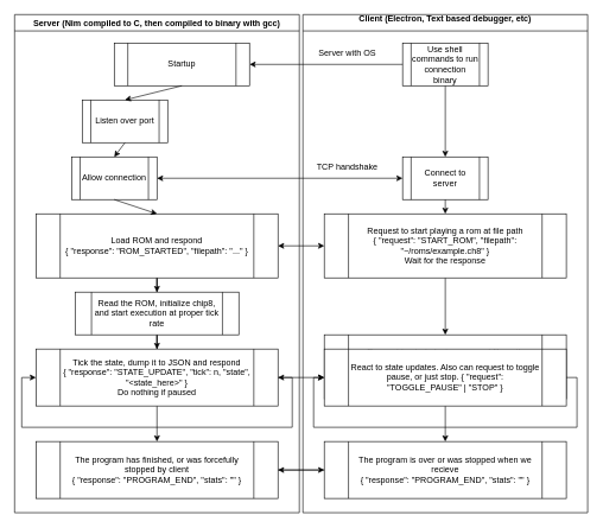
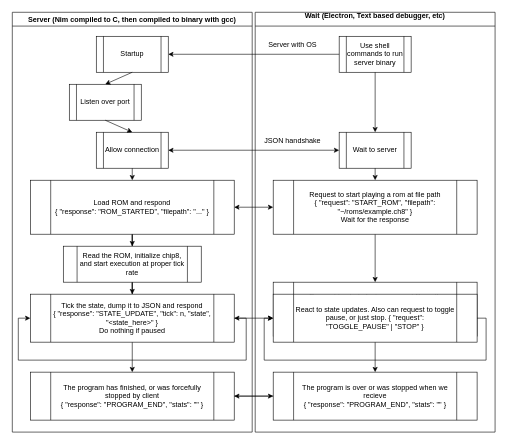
  <mxCell id="0" />
  <mxCell id="1" parent="0" />
  <mxCell id="2" value="Server (Nim compiled to C, then compiled to binary with gcc)" style="swimlane;" vertex="1" parent="1"><mxGeometry x="20" y="20" width="400" height="700" as="geometry" /></mxCell>
- <mxCell id="3" value="Startup" style="shape=process;whiteSpace=wrap;html=1;backgroundOutline=1;" vertex="1" parent="2"><mxGeometry x="140" y="40" width="190" height="60" as="geometry" /></mxCell>
+ <mxCell id="3" value="Startup" style="shape=process;whiteSpace=wrap;html=1;backgroundOutline=1;" vertex="1" parent="2"><mxGeometry x="140" y="40" width="120" height="60" as="geometry" /></mxCell>
  <mxCell id="4" value="Listen over port" style="shape=process;whiteSpace=wrap;html=1;backgroundOutline=1;" vertex="1" parent="2"><mxGeometry x="95" y="120" width="120" height="60" as="geometry" /></mxCell>
  <mxCell id="5" value="" style="endArrow=classic;html=1;exitX=0.5;exitY=1;exitDx=0;exitDy=0;entryX=0.5;entryY=0;entryDx=0;entryDy=0;" edge="1" parent="2" source="3" target="4"><mxGeometry width="50" height="50" relative="1" as="geometry"><mxPoint x="180" y="150" as="sourcePoint" /><mxPoint x="230" y="100" as="targetPoint" /></mxGeometry></mxCell>
- <mxCell id="6" value="Allow connection" style="shape=process;whiteSpace=wrap;html=1;backgroundOutline=1;" vertex="1" parent="2"><mxGeometry x="80" y="200" width="120" height="60" as="geometry" /></mxCell>
+ <mxCell id="6" value="Allow connection" style="shape=process;whiteSpace=wrap;html=1;backgroundOutline=1;" vertex="1" parent="2"><mxGeometry x="140" y="200" width="120" height="60" as="geometry" /></mxCell>
  <mxCell id="7" value="" style="endArrow=classic;html=1;entryX=0.5;entryY=0;entryDx=0;entryDy=0;exitX=0.5;exitY=1;exitDx=0;exitDy=0;" edge="1" parent="2" source="4" target="6"><mxGeometry width="50" height="50" relative="1" as="geometry"><mxPoint x="180" y="250" as="sourcePoint" /><mxPoint x="230" y="200" as="targetPoint" /></mxGeometry></mxCell>
  <mxCell id="8" value="" style="edgeStyle=orthogonalEdgeStyle;rounded=0;orthogonalLoop=1;jettySize=auto;html=1;" edge="1" parent="2" source="9" target="12"><mxGeometry relative="1" as="geometry" /></mxCell>
  <mxCell id="9" value="Load ROM and respond&lt;br&gt;{ &quot;response&quot;: &quot;ROM_STARTED&quot;, &quot;filepath&quot;: &quot;...&quot; }&lt;br&gt;" style="shape=process;whiteSpace=wrap;html=1;backgroundOutline=1;" vertex="1" parent="2"><mxGeometry x="30" y="280" width="340" height="90" as="geometry" /></mxCell>
  <mxCell id="10" value="" style="endArrow=classic;html=1;entryX=0.5;entryY=0;entryDx=0;entryDy=0;exitX=0.5;exitY=1;exitDx=0;exitDy=0;" edge="1" parent="2" source="6" target="9"><mxGeometry width="50" height="50" relative="1" as="geometry"><mxPoint x="70" y="270" as="sourcePoint" /><mxPoint x="120" y="220" as="targetPoint" /></mxGeometry></mxCell>
  <mxCell id="11" value="" style="edgeStyle=orthogonalEdgeStyle;rounded=0;orthogonalLoop=1;jettySize=auto;html=1;" edge="1" parent="2" source="12" target="14"><mxGeometry relative="1" as="geometry" /></mxCell>
  <mxCell id="12" value="Read the ROM, initialize chip8, and start execution at proper tick rate" style="shape=process;whiteSpace=wrap;html=1;backgroundOutline=1;" vertex="1" parent="2"><mxGeometry x="85" y="390" width="230" height="60" as="geometry" /></mxCell>
  <mxCell id="13" value="" style="edgeStyle=orthogonalEdgeStyle;rounded=0;orthogonalLoop=1;jettySize=auto;html=1;" edge="1" parent="2" source="14" target="16"><mxGeometry relative="1" as="geometry" /></mxCell>
  <mxCell id="14" value="Tick the state, dump it to JSON and respond&lt;br&gt;{ &quot;response&quot;: &quot;STATE_UPDATE&quot;, &quot;tick&quot;: n, &quot;state&quot;, &quot;&amp;lt;state_here&amp;gt;&quot; }&lt;br&gt;Do nothing if paused&lt;br&gt;" style="shape=process;whiteSpace=wrap;html=1;backgroundOutline=1;" vertex="1" parent="2"><mxGeometry x="30" y="470" width="340" height="80" as="geometry" /></mxCell>
  <mxCell id="15" style="edgeStyle=orthogonalEdgeStyle;rounded=0;orthogonalLoop=1;jettySize=auto;html=1;exitX=1;exitY=0.5;exitDx=0;exitDy=0;entryX=0;entryY=0.5;entryDx=0;entryDy=0;" edge="1" parent="2" source="14" target="14"><mxGeometry relative="1" as="geometry"><Array as="points"><mxPoint x="390" y="510" /><mxPoint x="390" y="580" /><mxPoint x="10" y="580" /><mxPoint x="10" y="510" /></Array></mxGeometry></mxCell>
  <mxCell id="16" value="The program has finished, or was forcefully stopped by client&lt;br&gt;{ &quot;response&quot;: &quot;PROGRAM_END&quot;, &quot;stats&quot;: &quot;&quot; }&lt;br&gt;" style="shape=process;whiteSpace=wrap;html=1;backgroundOutline=1;" vertex="1" parent="2"><mxGeometry x="30" y="600" width="340" height="80" as="geometry" /></mxCell>
- <mxCell id="17" value="Client (Electron, Text based debugger, etc)&#10;" style="swimlane;" vertex="1" parent="1"><mxGeometry x="425" y="20" width="400" height="700" as="geometry" /></mxCell>
- <mxCell id="18" value="Use shell commands to run connection binary" style="shape=process;whiteSpace=wrap;html=1;backgroundOutline=1;" vertex="1" parent="17"><mxGeometry x="140" y="40" width="120" height="60" as="geometry" /></mxCell>
- <mxCell id="19" value="Connect to server" style="shape=process;whiteSpace=wrap;html=1;backgroundOutline=1;" vertex="1" parent="17"><mxGeometry x="140" y="200" width="120" height="60" as="geometry" /></mxCell>
+ <mxCell id="17" value="Wait (Electron, Text based debugger, etc)&#10;" style="swimlane;" vertex="1" parent="1"><mxGeometry x="425" y="20" width="400" height="700" as="geometry" /></mxCell>
+ <mxCell id="18" value="Use shell commands to run server binary" style="shape=process;whiteSpace=wrap;html=1;backgroundOutline=1;" vertex="1" parent="17"><mxGeometry x="140" y="40" width="120" height="60" as="geometry" /></mxCell>
+ <mxCell id="19" value="Wait to server" style="shape=process;whiteSpace=wrap;html=1;backgroundOutline=1;" vertex="1" parent="17"><mxGeometry x="140" y="200" width="120" height="60" as="geometry" /></mxCell>
  <mxCell id="20" value="" style="endArrow=classic;html=1;entryX=0.5;entryY=0;entryDx=0;entryDy=0;exitX=0.5;exitY=1;exitDx=0;exitDy=0;" edge="1" parent="17" source="18" target="19"><mxGeometry width="50" height="50" relative="1" as="geometry"><mxPoint x="185" y="180" as="sourcePoint" /><mxPoint x="235" y="130" as="targetPoint" /></mxGeometry></mxCell>
  <mxCell id="21" value="Server with OS" style="text;html=1;strokeColor=none;fillColor=none;align=center;verticalAlign=middle;whiteSpace=wrap;rounded=0;" vertex="1" parent="17"><mxGeometry x="-35" y="40" width="195" height="30" as="geometry" /></mxCell>
- <mxCell id="22" value="TCP handshake" style="text;html=1;strokeColor=none;fillColor=none;align=center;verticalAlign=middle;whiteSpace=wrap;rounded=0;" vertex="1" parent="17"><mxGeometry x="-35" y="200" width="195" height="30" as="geometry" /></mxCell>
+ <mxCell id="22" value="JSON handshake" style="text;html=1;strokeColor=none;fillColor=none;align=center;verticalAlign=middle;whiteSpace=wrap;rounded=0;" vertex="1" parent="17"><mxGeometry x="-35" y="200" width="195" height="30" as="geometry" /></mxCell>
  <mxCell id="23" value="" style="edgeStyle=orthogonalEdgeStyle;rounded=0;orthogonalLoop=1;jettySize=auto;html=1;" edge="1" parent="17" source="24" target="25"><mxGeometry relative="1" as="geometry" /></mxCell>
  <mxCell id="24" value="Request to start playing a rom at file path&lt;br&gt;{ &quot;request&quot;: &quot;START_ROM&quot;, &quot;filepath&quot;: &quot;~/roms/example.ch8&quot; }&lt;br&gt;Wait for the response&lt;br&gt;" style="shape=process;whiteSpace=wrap;html=1;backgroundOutline=1;" vertex="1" parent="17"><mxGeometry x="30" y="280" width="340" height="90" as="geometry" /></mxCell>
  <mxCell id="25" value="Request to start playing a rom at file path&lt;br&gt;{ &quot;request&quot;: &quot;START_ROM&quot;, &quot;filepath&quot;: &quot;~/roms/example.ch8&quot; }&lt;br&gt;Wait for the response&lt;br&gt;" style="shape=process;whiteSpace=wrap;html=1;backgroundOutline=1;" vertex="1" parent="17"><mxGeometry x="30" y="450" width="340" height="90" as="geometry" /></mxCell>
  <mxCell id="26" value="" style="endArrow=classic;html=1;entryX=0.5;entryY=0;entryDx=0;entryDy=0;exitX=0.5;exitY=1;exitDx=0;exitDy=0;" edge="1" parent="17" source="19" target="24"><mxGeometry width="50" height="50" relative="1" as="geometry"><mxPoint x="175" y="500" as="sourcePoint" /><mxPoint x="225" y="450" as="targetPoint" /></mxGeometry></mxCell>
  <mxCell id="27" value="" style="edgeStyle=orthogonalEdgeStyle;rounded=0;orthogonalLoop=1;jettySize=auto;html=1;" edge="1" parent="17" source="28" target="30"><mxGeometry relative="1" as="geometry" /></mxCell>
  <mxCell id="28" value="React to state updates. Also can request to toggle pause, or just stop. { &quot;request&quot;: &quot;TOGGLE_PAUSE&quot; | &quot;STOP&quot; }" style="shape=process;whiteSpace=wrap;html=1;backgroundOutline=1;" vertex="1" parent="17"><mxGeometry x="30" y="470" width="340" height="80" as="geometry" /></mxCell>
  <mxCell id="29" style="edgeStyle=orthogonalEdgeStyle;rounded=0;orthogonalLoop=1;jettySize=auto;html=1;exitX=1;exitY=0.5;exitDx=0;exitDy=0;entryX=0;entryY=0.5;entryDx=0;entryDy=0;" edge="1" parent="17" source="28" target="28"><mxGeometry relative="1" as="geometry"><mxPoint x="15" y="510" as="targetPoint" /><Array as="points"><mxPoint x="385" y="510" /><mxPoint x="385" y="580" /><mxPoint x="15" y="580" /><mxPoint x="15" y="510" /></Array></mxGeometry></mxCell>
  <mxCell id="30" value="The program is over or was stopped when we recieve&lt;br&gt;{ &quot;response&quot;: &quot;PROGRAM_END&quot;, &quot;stats&quot;: &quot;&quot; }&lt;br&gt;" style="shape=process;whiteSpace=wrap;html=1;backgroundOutline=1;" vertex="1" parent="17"><mxGeometry x="30" y="600" width="340" height="80" as="geometry" /></mxCell>
  <mxCell id="31" value="" style="endArrow=none;startArrow=classic;html=1;entryX=0;entryY=0.5;entryDx=0;entryDy=0;exitX=1;exitY=0.5;exitDx=0;exitDy=0;" edge="1" parent="1" source="3" target="18"><mxGeometry width="50" height="50" relative="1" as="geometry"><mxPoint x="470" y="130" as="sourcePoint" /><mxPoint x="520" y="80" as="targetPoint" /></mxGeometry></mxCell>
  <mxCell id="32" value="" style="endArrow=classic;startArrow=classic;html=1;entryX=0;entryY=0.5;entryDx=0;entryDy=0;exitX=1;exitY=0.5;exitDx=0;exitDy=0;" edge="1" parent="1" source="6" target="19"><mxGeometry width="50" height="50" relative="1" as="geometry"><mxPoint x="480" y="310" as="sourcePoint" /><mxPoint x="530" y="260" as="targetPoint" /></mxGeometry></mxCell>
  <mxCell id="33" value="" style="endArrow=classic;startArrow=classic;html=1;entryX=0;entryY=0.5;entryDx=0;entryDy=0;exitX=1;exitY=0.5;exitDx=0;exitDy=0;" edge="1" parent="1" source="9" target="24"><mxGeometry width="50" height="50" relative="1" as="geometry"><mxPoint x="490" y="480" as="sourcePoint" /><mxPoint x="540" y="430" as="targetPoint" /></mxGeometry></mxCell>
  <mxCell id="34" value="" style="endArrow=classic;startArrow=classic;html=1;exitX=1;exitY=0.5;exitDx=0;exitDy=0;entryX=0;entryY=0.5;entryDx=0;entryDy=0;" edge="1" parent="1" source="14" target="28"><mxGeometry width="50" height="50" relative="1" as="geometry"><mxPoint x="470" y="640" as="sourcePoint" /><mxPoint x="520" y="590" as="targetPoint" /></mxGeometry></mxCell>
  <mxCell id="35" value="" style="edgeStyle=orthogonalEdgeStyle;rounded=0;orthogonalLoop=1;jettySize=auto;html=1;" edge="1" parent="1" source="30" target="16"><mxGeometry relative="1" as="geometry" /></mxCell>
  <mxCell id="36" value="" style="edgeStyle=orthogonalEdgeStyle;rounded=0;orthogonalLoop=1;jettySize=auto;html=1;" edge="1" parent="1" source="16" target="30"><mxGeometry relative="1" as="geometry" /></mxCell>
